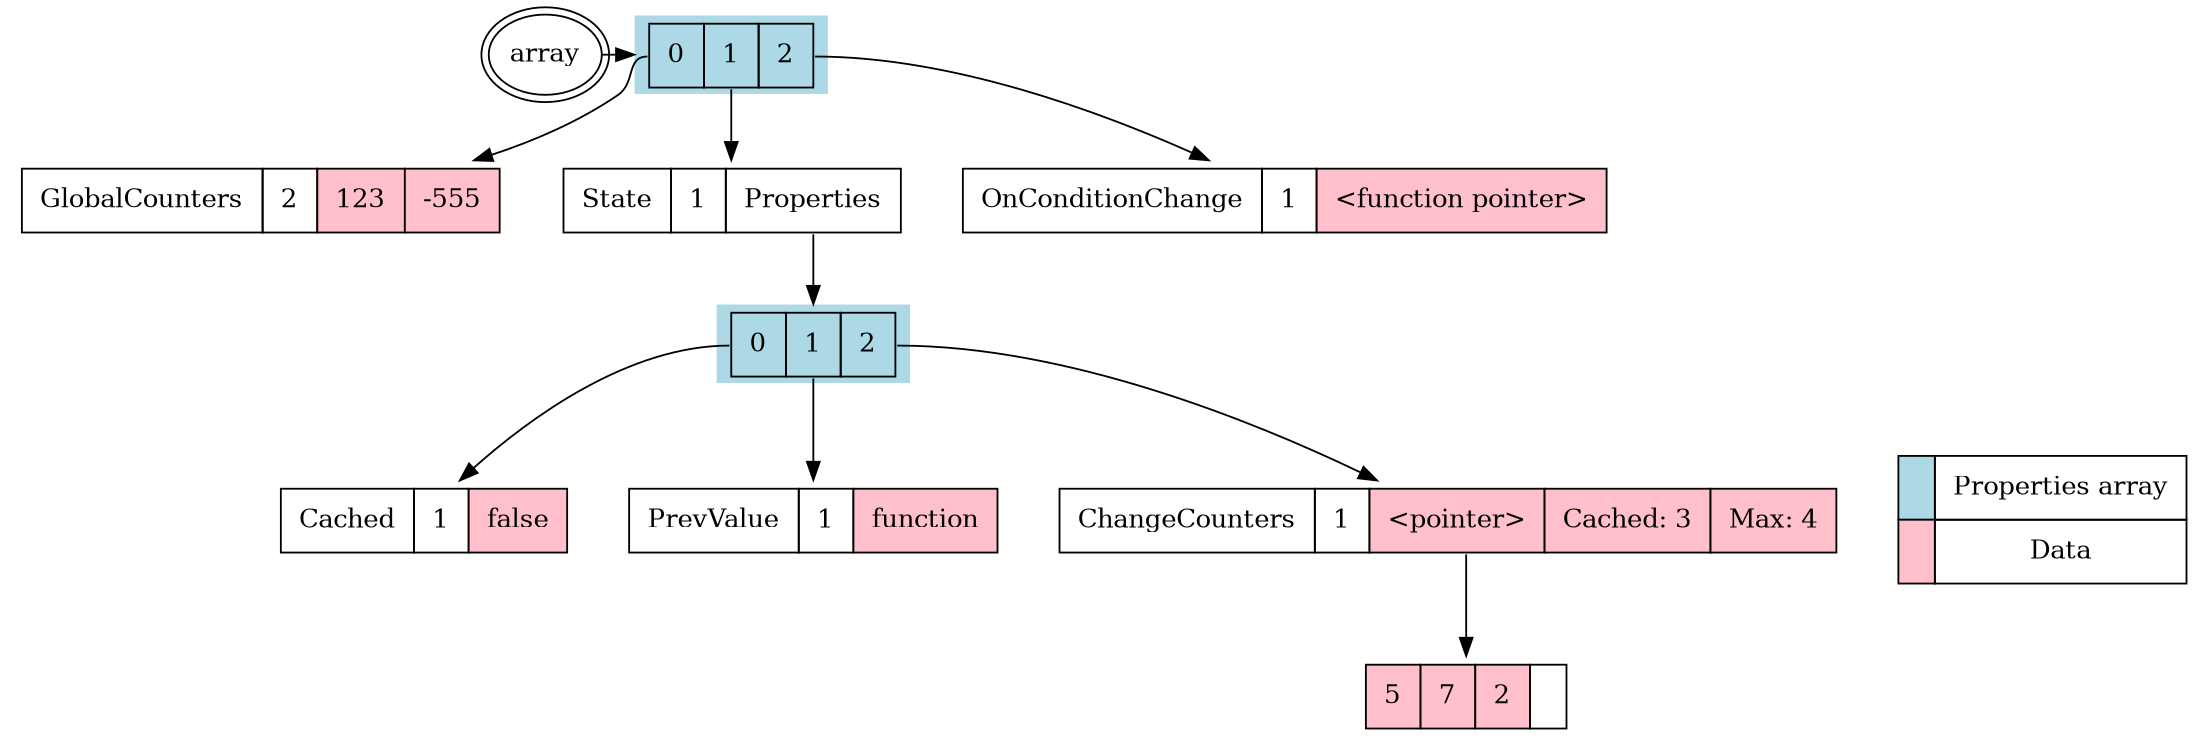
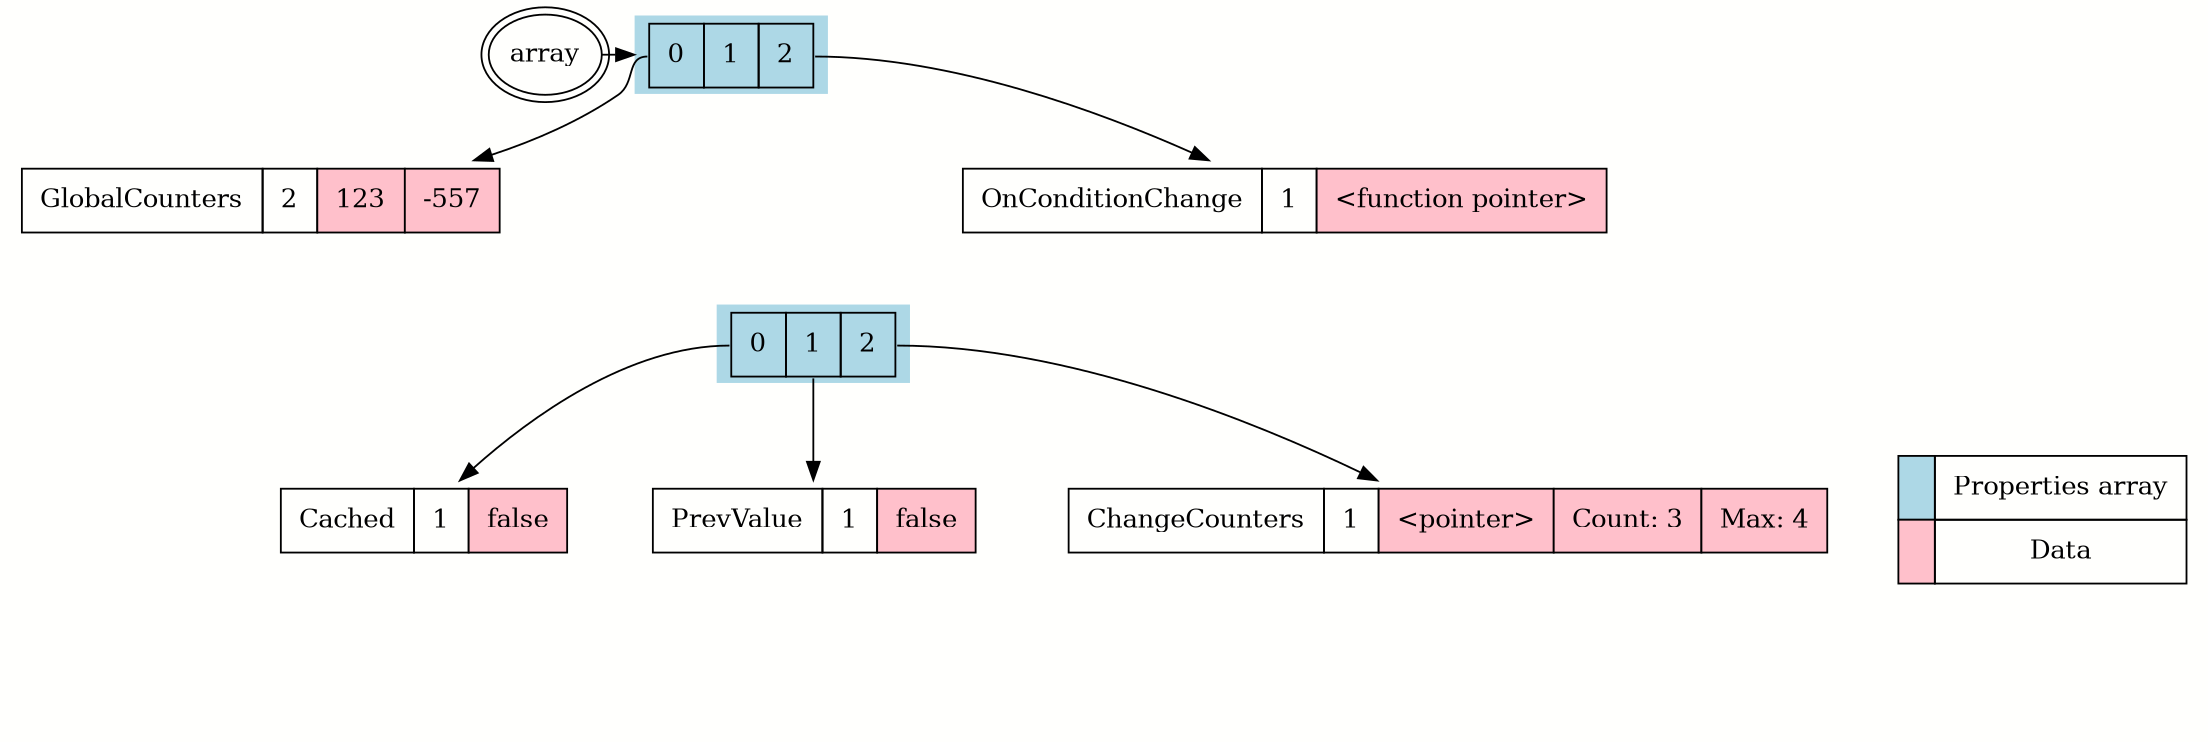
  digraph {
    bgcolor="#fffffd"
    node [shape=none]
    n1 [fillcolor=lightblue label=<<table border="0" cellspacing="0" cellpadding="9"><tr>         <td port="p0" border="1">0</td>         <td port="p1" border="1">1</td>         <td port="p2" border="1">2</td>     </tr></table>> style=filled]
    n2 [fixedsize=true height=0.5 label=array peripheries=2 shape=ellipse]
    n3 [label=<<table border="0" cellspacing="0" cellpadding="9"><tr>         <td border="1">Cached</td>         <td border="1">1</td>         <td border="1" bgcolor="pink">false</td>     </tr></table>>]
    n4 [label=<<table border="0" cellspacing="0" cellpadding="9">     <tr><td border="1" bgcolor="lightblue"></td><td border="1">Properties array</td></tr>     <tr><td border="1" bgcolor="pink"></td><td border="1">Data</td></tr>     </table>>]
-   n5 [label=<<table border="0" cellspacing="0" cellpadding="9"><tr>         <td border="1">GlobalCounters</td>         <td border="1">2</td>         <td border="1" bgcolor="pink">123</td>         <td border="1" bgcolor="pink">-555</td>     </tr></table>>]
-   n6 [label=<<table border="0" cellspacing="0" cellpadding="9"><tr>         <td border="1">State</td>         <td border="1">1</td>         <td port="dp" border="1">Properties</td>     </tr></table>>]
+   n5 [label=<<table border="0" cellspacing="0" cellpadding="9"><tr>         <td border="1">GlobalCounters</td>         <td border="1">2</td>         <td border="1" bgcolor="pink">123</td>         <td border="1" bgcolor="pink">-557</td>     </tr></table>>]
    n7 [label=<<table border="0" cellspacing="0" cellpadding="9"><tr>         <td border="1">OnConditionChange</td>         <td border="1">1</td>         <td border="1" bgcolor="pink">&lt;function pointer&gt;</td>     </tr></table>>]
    n8 [fillcolor=lightblue label=<<table border="0" cellspacing="0" cellpadding="9"><tr>         <td port="s0" border="1">0</td>         <td port="s1" border="1">1</td>         <td port="s2" border="1">2</td>     </tr></table>> style=filled]
-   n9 [label=<<table border="0" cellspacing="0" cellpadding="9"><tr>         <td border="1">PrevValue</td>         <td border="1">1</td>         <td border="1" bgcolor="pink">function</td>     </tr></table>>]
-   n10 [label=<<table border="0" cellspacing="0" cellpadding="9"><tr>         <td border="1">ChangeCounters</td>         <td border="1">1</td>         <td border="1" port="vecp" bgcolor="pink">&lt;pointer&gt;</td>         <td border="1" bgcolor="pink">Cached: 3</td>         <td border="1" bgcolor="pink">Max: 4</td>     </tr></table>>]
-   n11 [label=<<table border="0" cellspacing="0" cellpadding="9"><tr>         <td border="1" bgcolor="pink">5</td>         <td border="1" bgcolor="pink">7</td>         <td border="1" bgcolor="pink">2</td>         <td border="1"></td>     </tr></table>>]
+   n9 [label=<<table border="0" cellspacing="0" cellpadding="9"><tr>         <td border="1">PrevValue</td>         <td border="1">1</td>         <td border="1" bgcolor="pink">false</td>     </tr></table>>]
+   n10 [label=<<table border="0" cellspacing="0" cellpadding="9"><tr>         <td border="1">ChangeCounters</td>         <td border="1">1</td>         <td border="1" port="vecp" bgcolor="pink">&lt;pointer&gt;</td>         <td border="1" bgcolor="pink">Count: 3</td>         <td border="1" bgcolor="pink">Max: 4</td>     </tr></table>>]
    subgraph sub_1 {
      rank=same
      n1
      n2
    }
    subgraph sub_2 {
      rank=same
      n3
      n4
    }
    n1 -> n5 [tailport=p0]
-   n1 -> n6 [tailport=p1]
    n1 -> n7 [tailport=p2]
    n2 -> n1
-   n6 -> n8 [tailport=dp]
    n8 -> n3 [tailport=s0]
    n8 -> n9 [tailport=s1]
    n8 -> n10 [tailport=s2]
-   n10 -> n11 [tailport=vecp]
  }
